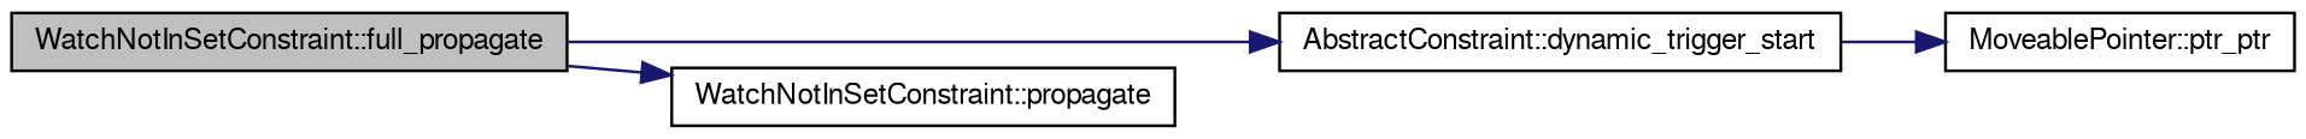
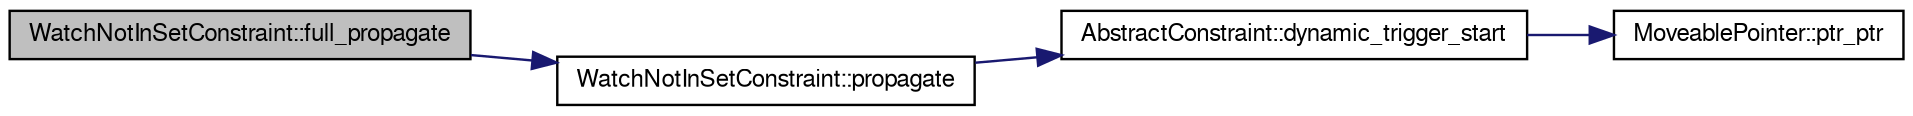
  digraph {
    rankdir=LR
    node [color=black fillcolor=white fontname=FreeSans fontsize=10 shape=record style=filled]
    edge [color=midnightblue fontname=FreeSans fontsize=10 labelfontname=FreeSans labelfontsize=10 style=solid]
    n1 [fillcolor=grey75 fontcolor=black height=0.2 label="WatchNotInSetConstraint::full_propagate" width=0.4]
    n2 [height=0.2 label="AbstractConstraint::dynamic_trigger_start" width=0.4]
    n3 [height=0.2 label="WatchNotInSetConstraint::propagate" width=0.4]
    n4 [height=0.2 label="MoveablePointer::ptr_ptr" width=0.4]
-   n1 -> n2
+   n3 -> n2
    n1 -> n3
    n2 -> n4
  }
